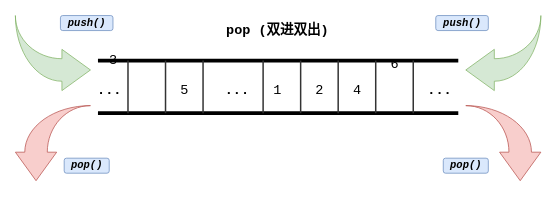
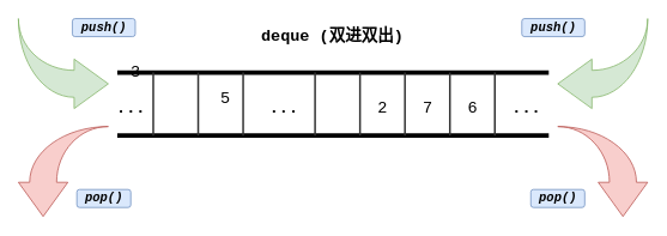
  <mxCell id="0" />
  <mxCell id="1" parent="0" />
  <mxCell id="2" value="" style="endArrow=none;html=1;strokeWidth=5;" edge="1" parent="1"><mxGeometry width="50" height="50" relative="1" as="geometry"><mxPoint x="130" y="150" as="sourcePoint" /><mxPoint x="610" y="150" as="targetPoint" /></mxGeometry></mxCell>
  <mxCell id="3" value="" style="endArrow=none;html=1;strokeWidth=5;" edge="1" parent="1"><mxGeometry width="50" height="50" relative="1" as="geometry"><mxPoint x="130" y="80" as="sourcePoint" /><mxPoint x="610" y="80" as="targetPoint" /></mxGeometry></mxCell>
  <mxCell id="4" value="" style="endArrow=none;html=1;strokeWidth=2;strokeColor=#333333;" edge="1" parent="1"><mxGeometry width="50" height="50" relative="1" as="geometry"><mxPoint x="170" y="150" as="sourcePoint" /><mxPoint x="170" y="80" as="targetPoint" /></mxGeometry></mxCell>
  <mxCell id="5" value="" style="endArrow=none;html=1;strokeWidth=2;strokeColor=#333333;" edge="1" parent="1"><mxGeometry width="50" height="50" relative="1" as="geometry"><mxPoint x="220" y="150" as="sourcePoint" /><mxPoint x="220" y="80" as="targetPoint" /></mxGeometry></mxCell>
  <mxCell id="6" value="" style="endArrow=none;html=1;strokeWidth=2;strokeColor=#333333;" edge="1" parent="1"><mxGeometry width="50" height="50" relative="1" as="geometry"><mxPoint x="270" y="150" as="sourcePoint" /><mxPoint x="270" y="80" as="targetPoint" /></mxGeometry></mxCell>
  <mxCell id="7" value="" style="endArrow=none;html=1;strokeWidth=2;strokeColor=#333333;" edge="1" parent="1"><mxGeometry width="50" height="50" relative="1" as="geometry"><mxPoint x="350" y="150" as="sourcePoint" /><mxPoint x="350" y="80" as="targetPoint" /></mxGeometry></mxCell>
  <mxCell id="8" value="" style="endArrow=none;html=1;strokeWidth=2;strokeColor=#333333;" edge="1" parent="1"><mxGeometry width="50" height="50" relative="1" as="geometry"><mxPoint x="400" y="150" as="sourcePoint" /><mxPoint x="400" y="80" as="targetPoint" /></mxGeometry></mxCell>
  <mxCell id="9" value="" style="endArrow=none;html=1;strokeWidth=2;strokeColor=#333333;" edge="1" parent="1"><mxGeometry width="50" height="50" relative="1" as="geometry"><mxPoint x="450" y="150" as="sourcePoint" /><mxPoint x="450" y="80" as="targetPoint" /></mxGeometry></mxCell>
  <mxCell id="10" value="" style="endArrow=none;html=1;strokeWidth=2;strokeColor=#333333;" edge="1" parent="1"><mxGeometry width="50" height="50" relative="1" as="geometry"><mxPoint x="500" y="150" as="sourcePoint" /><mxPoint x="500" y="80" as="targetPoint" /></mxGeometry></mxCell>
  <mxCell id="11" value="&lt;font face=&quot;Courier New&quot; style=&quot;font-size: 18px&quot;&gt;&lt;b&gt;...&lt;/b&gt;&lt;/font&gt;" style="text;html=1;align=center;verticalAlign=middle;resizable=0;points=[];autosize=1;strokeColor=none;" vertex="1" parent="1"><mxGeometry x="290" y="110" width="50" height="20" as="geometry" /></mxCell>
  <mxCell id="12" value="&lt;font face=&quot;Courier New&quot; style=&quot;font-size: 18px&quot;&gt;&lt;b&gt;...&lt;/b&gt;&lt;/font&gt;" style="text;html=1;align=center;verticalAlign=middle;resizable=0;points=[];autosize=1;strokeColor=none;" vertex="1" parent="1"><mxGeometry x="120" y="110" width="50" height="20" as="geometry" /></mxCell>
  <mxCell id="13" value="&lt;font face=&quot;Courier New&quot; style=&quot;font-size: 18px&quot;&gt;&lt;b&gt;...&lt;/b&gt;&lt;/font&gt;" style="text;html=1;align=center;verticalAlign=middle;resizable=0;points=[];autosize=1;strokeColor=none;" vertex="1" parent="1"><mxGeometry x="560" y="110" width="50" height="20" as="geometry" /></mxCell>
  <mxCell id="14" value="" style="endArrow=none;html=1;strokeWidth=2;strokeColor=#333333;" edge="1" parent="1"><mxGeometry width="50" height="50" relative="1" as="geometry"><mxPoint x="550" y="150" as="sourcePoint" /><mxPoint x="550" y="80" as="targetPoint" /></mxGeometry></mxCell>
  <mxCell id="15" value="&lt;font style=&quot;font-size: 18px&quot; face=&quot;Courier New&quot;&gt;3&lt;/font&gt;" style="text;html=1;align=center;verticalAlign=middle;resizable=0;points=[];autosize=1;strokeColor=none;" vertex="1" parent="1"><mxGeometry x="135" y="70" width="30" height="20" as="geometry" /></mxCell>
- <mxCell id="16" value="&lt;font style=&quot;font-size: 18px&quot; face=&quot;Courier New&quot;&gt;5&lt;/font&gt;" style="text;html=1;align=center;verticalAlign=middle;resizable=0;points=[];autosize=1;strokeColor=none;" vertex="1" parent="1"><mxGeometry x="230" y="110" width="30" height="20" as="geometry" /></mxCell>
- <mxCell id="17" value="&lt;font style=&quot;font-size: 18px&quot; face=&quot;Courier New&quot;&gt;1&lt;/font&gt;" style="text;html=1;align=center;verticalAlign=middle;resizable=0;points=[];autosize=1;strokeColor=none;" vertex="1" parent="1"><mxGeometry x="354" y="110" width="30" height="20" as="geometry" /></mxCell>
+ <mxCell id="16" value="&lt;font style=&quot;font-size: 18px&quot; face=&quot;Courier New&quot;&gt;5&lt;/font&gt;" style="text;html=1;align=center;verticalAlign=middle;resizable=0;points=[];autosize=1;strokeColor=none;" vertex="1" parent="1"><mxGeometry x="235" y="100" width="30" height="20" as="geometry" /></mxCell>
  <mxCell id="18" value="&lt;font style=&quot;font-size: 18px&quot; face=&quot;Courier New&quot;&gt;2&lt;/font&gt;" style="text;html=1;align=center;verticalAlign=middle;resizable=0;points=[];autosize=1;strokeColor=none;" vertex="1" parent="1"><mxGeometry x="410" y="110" width="30" height="20" as="geometry" /></mxCell>
- <mxCell id="19" value="&lt;font style=&quot;font-size: 18px&quot; face=&quot;Courier New&quot;&gt;4&lt;/font&gt;" style="text;html=1;align=center;verticalAlign=middle;resizable=0;points=[];autosize=1;strokeColor=none;" vertex="1" parent="1"><mxGeometry x="460" y="110" width="30" height="20" as="geometry" /></mxCell>
- <mxCell id="20" value="&lt;font style=&quot;font-size: 18px&quot; face=&quot;Courier New&quot;&gt;6&lt;/font&gt;" style="text;html=1;align=center;verticalAlign=middle;resizable=0;points=[];autosize=1;strokeColor=none;" vertex="1" parent="1"><mxGeometry x="510" y="75" width="30" height="20" as="geometry" /></mxCell>
- <mxCell id="21" value="&lt;font style=&quot;font-size: 18px&quot; face=&quot;Courier New&quot;&gt;&lt;b&gt;pop (双进双出)&lt;/b&gt;&lt;/font&gt;" style="text;html=1;align=center;verticalAlign=middle;resizable=0;points=[];autosize=1;strokeColor=none;" vertex="1" parent="1"><mxGeometry x="284" y="30" width="170" height="20" as="geometry" /></mxCell>
+ <mxCell id="19" value="&lt;font style=&quot;font-size: 18px&quot; face=&quot;Courier New&quot;&gt;7&lt;/font&gt;" style="text;html=1;align=center;verticalAlign=middle;resizable=0;points=[];autosize=1;strokeColor=none;" vertex="1" parent="1"><mxGeometry x="460" y="110" width="30" height="20" as="geometry" /></mxCell>
+ <mxCell id="20" value="&lt;font style=&quot;font-size: 18px&quot; face=&quot;Courier New&quot;&gt;6&lt;/font&gt;" style="text;html=1;align=center;verticalAlign=middle;resizable=0;points=[];autosize=1;strokeColor=none;" vertex="1" parent="1"><mxGeometry x="510" y="110" width="30" height="20" as="geometry" /></mxCell>
+ <mxCell id="21" value="&lt;font style=&quot;font-size: 18px&quot; face=&quot;Courier New&quot;&gt;&lt;b&gt;deque (双进双出)&lt;/b&gt;&lt;/font&gt;" style="text;html=1;align=center;verticalAlign=middle;resizable=0;points=[];autosize=1;strokeColor=none;" vertex="1" parent="1"><mxGeometry x="284" y="30" width="170" height="20" as="geometry" /></mxCell>
  <mxCell id="22" value="" style="html=1;shadow=0;dashed=0;align=center;verticalAlign=middle;shape=mxgraph.arrows2.jumpInArrow;dy=15;dx=38;arrowHead=55;comic=0;flipH=0;rotation=-180;fillColor=#d5e8d4;strokeColor=#82b366;" vertex="1" parent="1"><mxGeometry x="620" y="20" width="100" height="100" as="geometry" /></mxCell>
  <mxCell id="23" value="" style="html=1;shadow=0;dashed=0;align=center;verticalAlign=middle;shape=mxgraph.arrows2.jumpInArrow;dy=15;dx=38;arrowHead=55;comic=0;flipH=0;rotation=90;fillColor=#f8cecc;strokeColor=#b85450;" vertex="1" parent="1"><mxGeometry x="620" y="140" width="100" height="100" as="geometry" /></mxCell>
  <mxCell id="24" value="" style="html=1;shadow=0;dashed=0;align=center;verticalAlign=middle;shape=mxgraph.arrows2.jumpInArrow;dy=15;dx=38;arrowHead=55;comic=0;flipH=0;rotation=90;flipV=1;direction=south;fillColor=#d5e8d4;strokeColor=#82b366;" vertex="1" parent="1"><mxGeometry x="20" y="20" width="100" height="100" as="geometry" /></mxCell>
  <mxCell id="25" value="" style="html=1;shadow=0;dashed=0;align=center;verticalAlign=middle;shape=mxgraph.arrows2.jumpInArrow;dy=15;dx=38;arrowHead=55;comic=0;flipH=0;rotation=-180;flipV=1;direction=south;fillColor=#f8cecc;strokeColor=#b85450;" vertex="1" parent="1"><mxGeometry x="20" y="140" width="100" height="100" as="geometry" /></mxCell>
  <mxCell id="26" value="&lt;b&gt;&lt;i&gt;&lt;font face=&quot;Courier New&quot; style=&quot;font-size: 14px&quot;&gt;push()&lt;/font&gt;&lt;/i&gt;&lt;/b&gt;" style="text;html=1;align=center;verticalAlign=middle;resizable=0;points=[];autosize=1;strokeColor=#6c8ebf;fillColor=#dae8fc;rounded=1;" vertex="1" parent="1"><mxGeometry x="80" y="20" width="70" height="20" as="geometry" /></mxCell>
  <mxCell id="27" value="&lt;b&gt;&lt;i&gt;&lt;font face=&quot;Courier New&quot; style=&quot;font-size: 14px&quot;&gt;pop()&lt;/font&gt;&lt;/i&gt;&lt;/b&gt;" style="text;html=1;align=center;verticalAlign=middle;resizable=0;points=[];autosize=1;strokeColor=#6c8ebf;fillColor=#dae8fc;rounded=1;" vertex="1" parent="1"><mxGeometry x="85" y="210" width="60" height="20" as="geometry" /></mxCell>
  <mxCell id="28" value="&lt;b&gt;&lt;i&gt;&lt;font face=&quot;Courier New&quot; style=&quot;font-size: 14px&quot;&gt;pop()&lt;/font&gt;&lt;/i&gt;&lt;/b&gt;" style="text;html=1;align=center;verticalAlign=middle;resizable=0;points=[];autosize=1;strokeColor=#6c8ebf;fillColor=#dae8fc;rounded=1;" vertex="1" parent="1"><mxGeometry x="590" y="210" width="60" height="20" as="geometry" /></mxCell>
  <mxCell id="29" value="&lt;b&gt;&lt;i&gt;&lt;font face=&quot;Courier New&quot; style=&quot;font-size: 14px&quot;&gt;push()&lt;/font&gt;&lt;/i&gt;&lt;/b&gt;" style="text;html=1;align=center;verticalAlign=middle;resizable=0;points=[];autosize=1;strokeColor=#6c8ebf;fillColor=#dae8fc;rounded=1;" vertex="1" parent="1"><mxGeometry x="580" y="20" width="70" height="20" as="geometry" /></mxCell>
